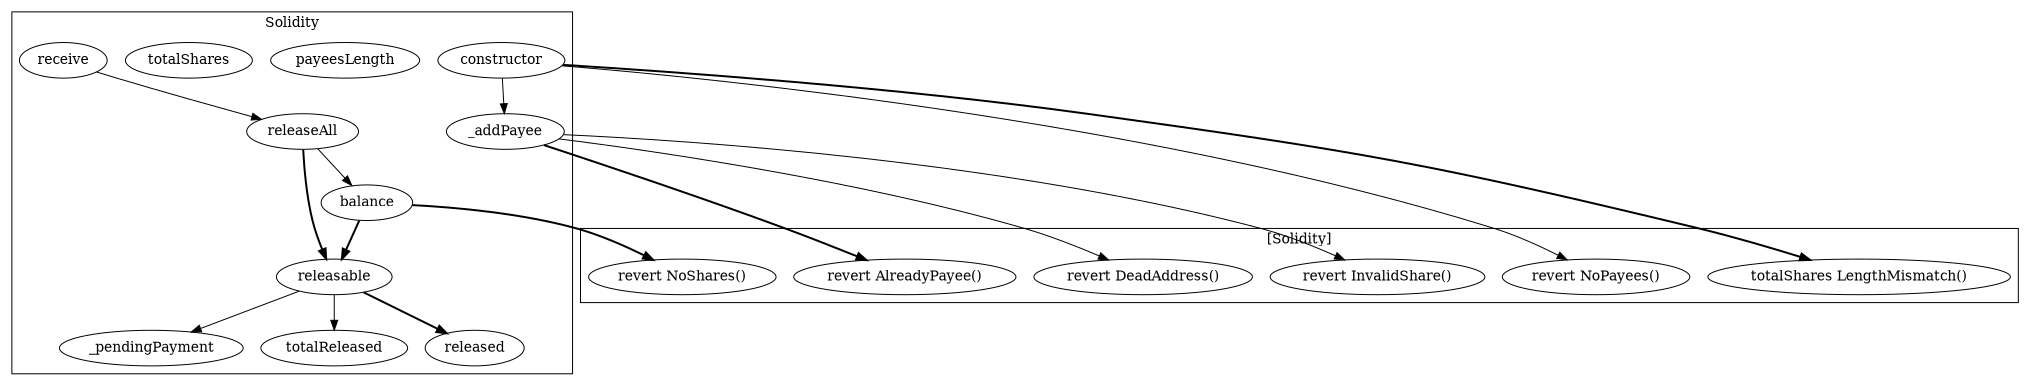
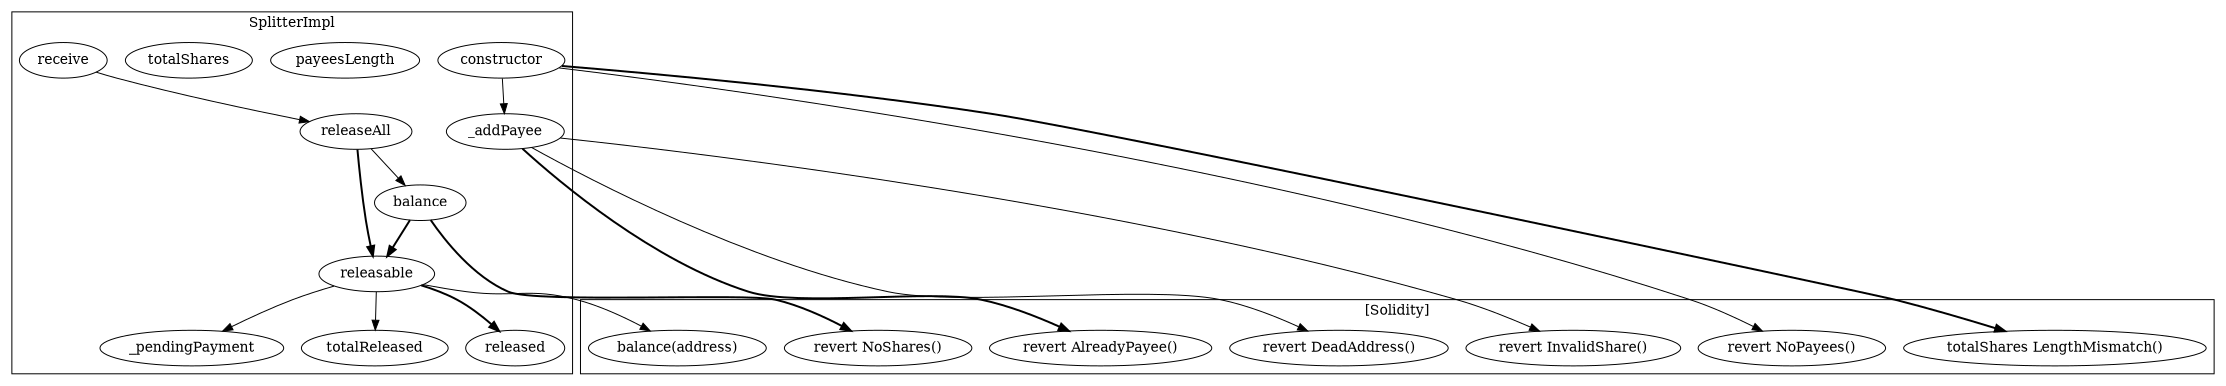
  strict digraph {
    edge [style=solid]
    n1 [label=balance]
    n2 [label=releasable]
    n3 [label=constructor]
    n4 [label=_addPayee]
    n5 [label=_pendingPayment]
    n6 [label=totalReleased]
    n7 [label=released]
    n8 [label=payeesLength]
    n9 [label=releaseAll]
    n10 [label=totalShares]
    n11 [label=receive]
    "revert NoShares()"
    "revert NoPayees()"
    n14 [label="totalShares LengthMismatch()"]
+   "balance(address)"
    "revert AlreadyPayee()"
    "revert DeadAddress()"
    "revert InvalidShare()"
    subgraph cluster_1 {
-     label=Solidity
+     label=SplitterImpl
      n1
      n2
      n3
      n4
      n5
      n6
      n7
      n8
      n9
      n10
      n11
    }
    subgraph cluster_2 {
      label="[Solidity]"
      "revert NoShares()"
      "revert NoPayees()"
      n14
+     "balance(address)"
      "revert AlreadyPayee()"
      "revert DeadAddress()"
      "revert InvalidShare()"
    }
    n1 -> n2 [style=bold]
    n1 -> "revert NoShares()" [style=bold]
    n2 -> n5
    n2 -> n6
    n2 -> n7 [style=bold]
+   n2 -> "balance(address)"
    n3 -> n4
    n3 -> "revert NoPayees()"
    n3 -> n14 [style=bold]
    n4 -> "revert AlreadyPayee()" [style=bold]
    n4 -> "revert DeadAddress()"
    n4 -> "revert InvalidShare()"
    n9 -> n1
    n9 -> n2 [style=bold]
    n11 -> n9
  }
